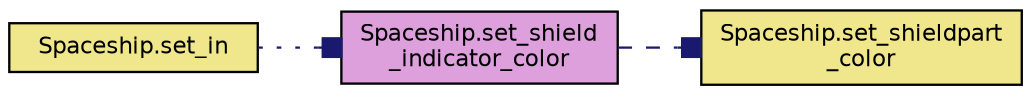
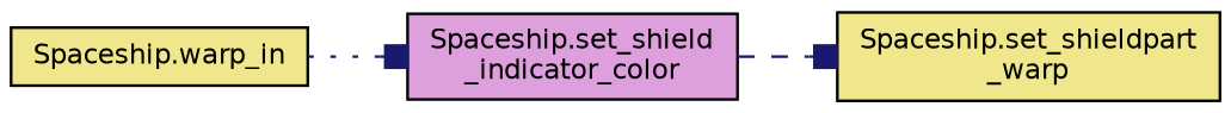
  digraph {
    rankdir=LR
    node [color=black fillcolor=khaki fontname=Helvetica fontsize=10 shape=record style=filled]
    edge [arrowhead=box color=midnightblue fontname=Helvetica fontsize=10 labelfontname=Helvetica labelfontsize=10]
-   n1 [fontcolor=black height=0.2 label="Spaceship.set_in" width=0.4]
+   n1 [fontcolor=black height=0.2 label="Spaceship.warp_in" width=0.4]
    n2 [fillcolor=plum height=0.2 label="Spaceship.set_shield\l_indicator_color" width=0.4]
-   n3 [height=0.2 label="Spaceship.set_shieldpart\l_color" width=0.4]
+   n3 [height=0.2 label="Spaceship.set_shieldpart\l_warp" width=0.4]
    n1 -> n2 [style=dotted]
    n2 -> n3 [style=dashed]
  }
